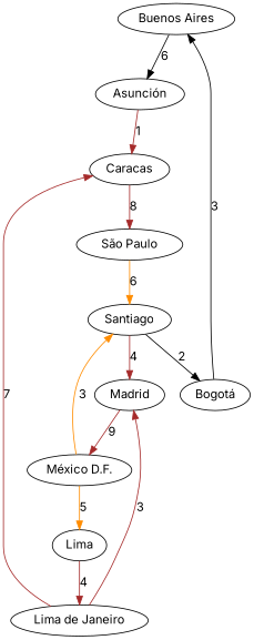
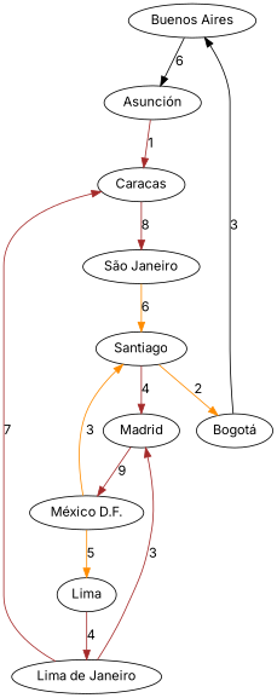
  digraph {
    fontname=Inter
    node [fontname=Inter]
    edge [color=brown fontname=Inter]
    "Buenos Aires"
    "Asunción"
    Santiago
    Madrid
    "Bogotá"
    Caracas
    n7 [label="Lima de Janeiro"]
    Lima
    "México D.F."
-   "São Paulo"
+   "São Paulo" [label="São Janeiro"]
    "Buenos Aires" -> "Asunción" [color=black label=6]
    "Asunción" -> Caracas [label=1]
    Santiago -> Madrid [label=4]
-   Santiago -> "Bogotá" [color=black label=2]
+   Santiago -> "Bogotá" [color=darkorange label=2]
    Madrid -> "México D.F." [label=9]
    "Bogotá" -> "Buenos Aires" [color=black label=3]
    Caracas -> "São Paulo" [label=8]
    n7 -> Madrid [label=3]
    n7 -> Caracas [label=7]
    Lima -> n7 [label=4]
    "México D.F." -> Santiago [color=darkorange label=3]
    "México D.F." -> Lima [color=darkorange label=5]
    "São Paulo" -> Santiago [color=darkorange label=6]
  }
